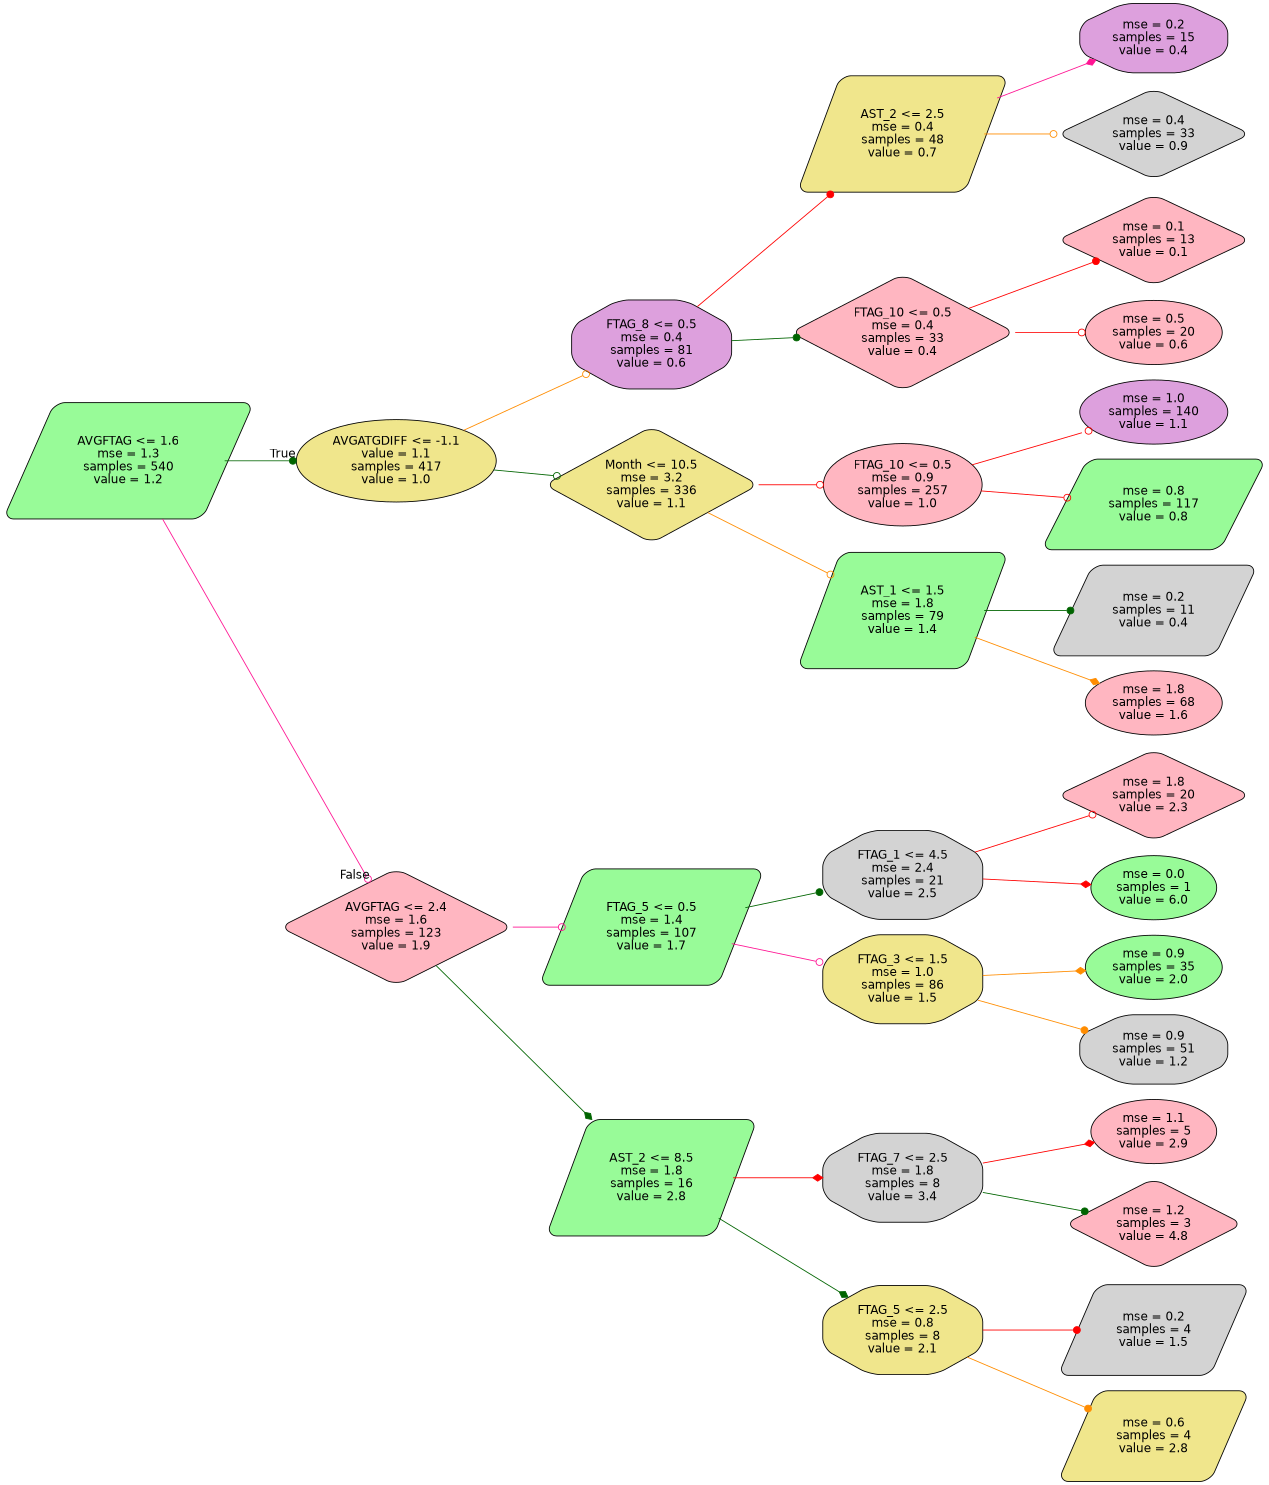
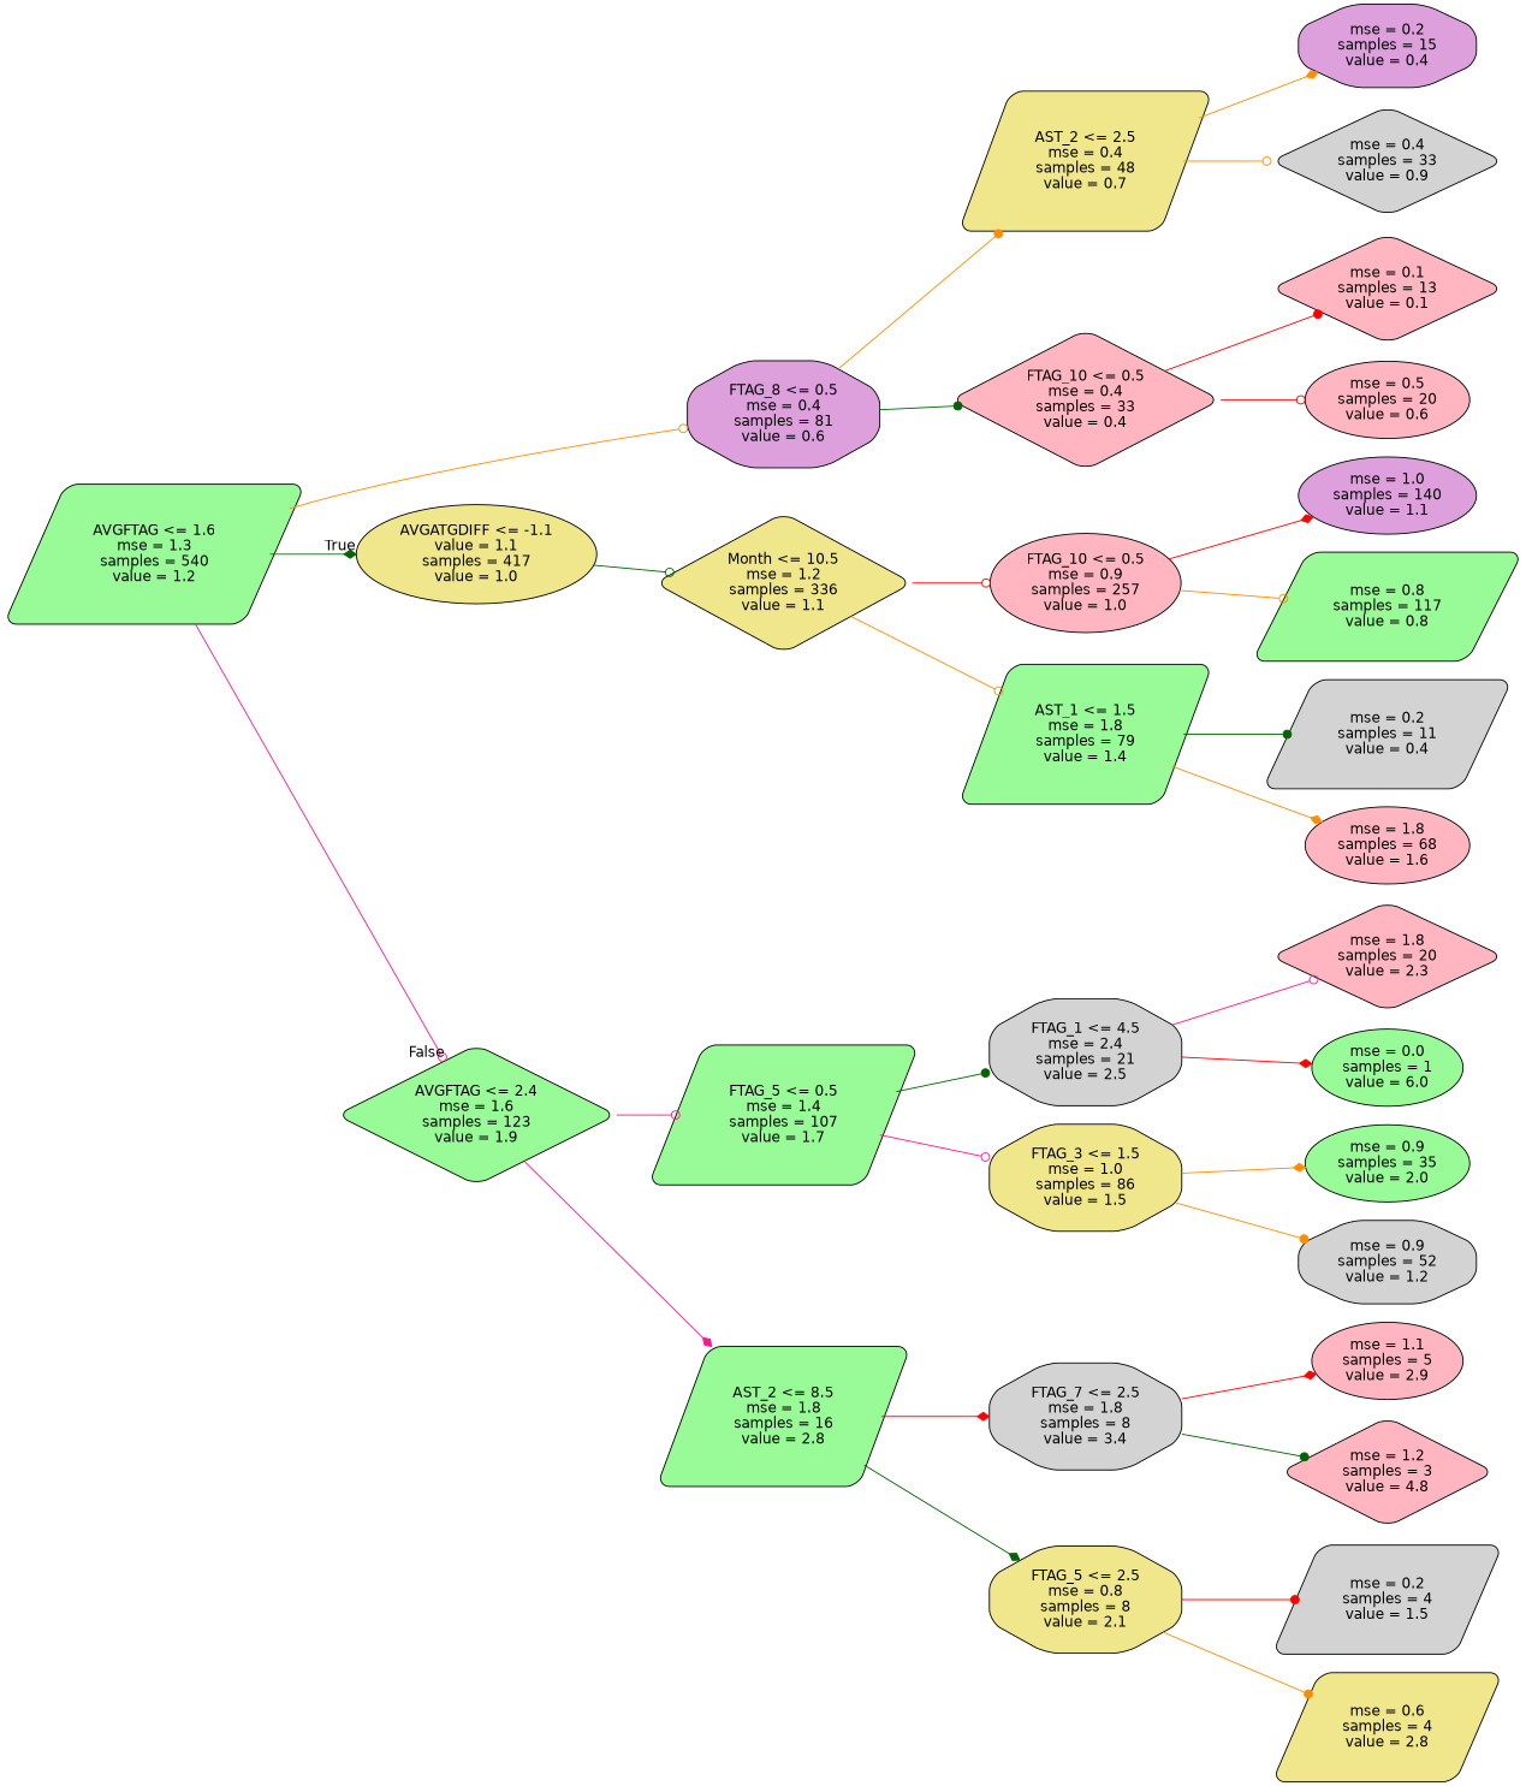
  digraph {
    rankdir=LR
    node [color=black fillcolor=lightpink fontname=helvetica shape=parallelogram style="rounded,filled"]
    edge [arrowhead=odot color=red fontname=helvetica]
    n1 [fillcolor=palegreen label="AVGFTAG <= 1.6\nmse = 1.3\nsamples = 540\nvalue = 1.2"]
    n2 [fillcolor=khaki label="AVGATGDIFF <= -1.1\nvalue = 1.1\nsamples = 417\nvalue = 1.0" shape=ellipse]
-   n3 [label="AVGFTAG <= 2.4\nmse = 1.6\nsamples = 123\nvalue = 1.9" shape=diamond]
+   n3 [fillcolor=palegreen label="AVGFTAG <= 2.4\nmse = 1.6\nsamples = 123\nvalue = 1.9" shape=diamond]
    n4 [fillcolor=plum label="FTAG_8 <= 0.5\nmse = 0.4\nsamples = 81\nvalue = 0.6" shape=octagon]
-   n5 [fillcolor=khaki label="Month <= 10.5\nmse = 3.2\nsamples = 336\nvalue = 1.1" shape=diamond]
+   n5 [fillcolor=khaki label="Month <= 10.5\nmse = 1.2\nsamples = 336\nvalue = 1.1" shape=diamond]
    n6 [fillcolor=palegreen label="FTAG_5 <= 0.5\nmse = 1.4\nsamples = 107\nvalue = 1.7"]
    n7 [fillcolor=palegreen label="AST_2 <= 8.5\nmse = 1.8\nsamples = 16\nvalue = 2.8"]
    n8 [fillcolor=khaki label="AST_2 <= 2.5\nmse = 0.4\nsamples = 48\nvalue = 0.7"]
    n9 [label="FTAG_10 <= 0.5\nmse = 0.4\nsamples = 33\nvalue = 0.4" shape=diamond]
    n10 [label="FTAG_10 <= 0.5\nmse = 0.9\nsamples = 257\nvalue = 1.0" shape=ellipse]
    n11 [fillcolor=palegreen label="AST_1 <= 1.5\nmse = 1.8\nsamples = 79\nvalue = 1.4"]
    n12 [fillcolor=plum label="mse = 0.2\nsamples = 15\nvalue = 0.4" shape=octagon]
    n13 [fillcolor=lightgrey label="mse = 0.4\nsamples = 33\nvalue = 0.9" shape=diamond]
    n14 [label="mse = 0.1\nsamples = 13\nvalue = 0.1" shape=diamond]
    n15 [label="mse = 0.5\nsamples = 20\nvalue = 0.6" shape=ellipse]
    n16 [fillcolor=plum label="mse = 1.0\nsamples = 140\nvalue = 1.1" shape=ellipse]
    n17 [fillcolor=palegreen label="mse = 0.8\nsamples = 117\nvalue = 0.8"]
    n18 [fillcolor=lightgrey label="mse = 0.2\nsamples = 11\nvalue = 0.4"]
    n19 [label="mse = 1.8\nsamples = 68\nvalue = 1.6" shape=ellipse]
    n20 [fillcolor=lightgrey label="FTAG_1 <= 4.5\nmse = 2.4\nsamples = 21\nvalue = 2.5" shape=octagon]
    n21 [fillcolor=khaki label="FTAG_3 <= 1.5\nmse = 1.0\nsamples = 86\nvalue = 1.5" shape=octagon]
    n22 [fillcolor=lightgrey label="FTAG_7 <= 2.5\nmse = 1.8\nsamples = 8\nvalue = 3.4" shape=octagon]
    n23 [fillcolor=khaki label="FTAG_5 <= 2.5\nmse = 0.8\nsamples = 8\nvalue = 2.1" shape=octagon]
    n24 [label="mse = 1.8\nsamples = 20\nvalue = 2.3" shape=diamond]
    n25 [fillcolor=palegreen label="mse = 0.0\nsamples = 1\nvalue = 6.0" shape=ellipse]
    n26 [fillcolor=palegreen label="mse = 0.9\nsamples = 35\nvalue = 2.0" shape=ellipse]
-   n27 [fillcolor=lightgrey label="mse = 0.9\nsamples = 51\nvalue = 1.2" shape=octagon]
+   n27 [fillcolor=lightgrey label="mse = 0.9\nsamples = 52\nvalue = 1.2" shape=octagon]
    n28 [label="mse = 1.1\nsamples = 5\nvalue = 2.9" shape=ellipse]
    n29 [label="mse = 1.2\nsamples = 3\nvalue = 4.8" shape=diamond]
    n30 [fillcolor=lightgrey label="mse = 0.2\nsamples = 4\nvalue = 1.5"]
    n31 [fillcolor=khaki label="mse = 0.6\nsamples = 4\nvalue = 2.8"]
-   n1 -> n2 [arrowhead=dot color=darkgreen headlabel=True labelangle=45 labeldistance=2.5]
+   n1 -> n2 [arrowhead=diamond color=darkgreen headlabel=True labelangle=45 labeldistance=2.5]
    n1 -> n3 [color=deeppink headlabel=False labelangle=-45 labeldistance=2.5]
-   n2 -> n4 [color=darkorange]
+   n1 -> n4 [color=darkorange]
    n2 -> n5 [color=darkgreen]
    n3 -> n6 [color=deeppink]
-   n3 -> n7 [arrowhead=diamond color=darkgreen]
-   n4 -> n8 [arrowhead=dot]
+   n3 -> n7 [arrowhead=diamond color=deeppink]
+   n4 -> n8 [arrowhead=dot color=darkorange]
    n4 -> n9 [arrowhead=dot color=darkgreen]
    n5 -> n10
    n5 -> n11 [color=darkorange]
    n6 -> n20 [arrowhead=dot color=darkgreen]
    n6 -> n21 [color=deeppink]
    n7 -> n22 [arrowhead=diamond]
    n7 -> n23 [arrowhead=diamond color=darkgreen]
-   n8 -> n12 [arrowhead=diamond color=deeppink]
+   n8 -> n12 [arrowhead=diamond color=darkorange]
    n8 -> n13 [color=darkorange]
    n9 -> n14 [arrowhead=dot]
    n9 -> n15
-   n10 -> n16
-   n10 -> n17
+   n10 -> n16 [arrowhead=diamond]
+   n10 -> n17 [color=darkorange]
    n11 -> n18 [arrowhead=dot color=darkgreen]
    n11 -> n19 [arrowhead=diamond color=darkorange]
-   n20 -> n24
+   n20 -> n24 [color=deeppink]
    n20 -> n25 [arrowhead=diamond]
    n21 -> n26 [arrowhead=diamond color=darkorange]
    n21 -> n27 [arrowhead=dot color=darkorange]
    n22 -> n28 [arrowhead=diamond]
    n22 -> n29 [arrowhead=dot color=darkgreen]
    n23 -> n30 [arrowhead=dot]
    n23 -> n31 [arrowhead=dot color=darkorange]
  }
